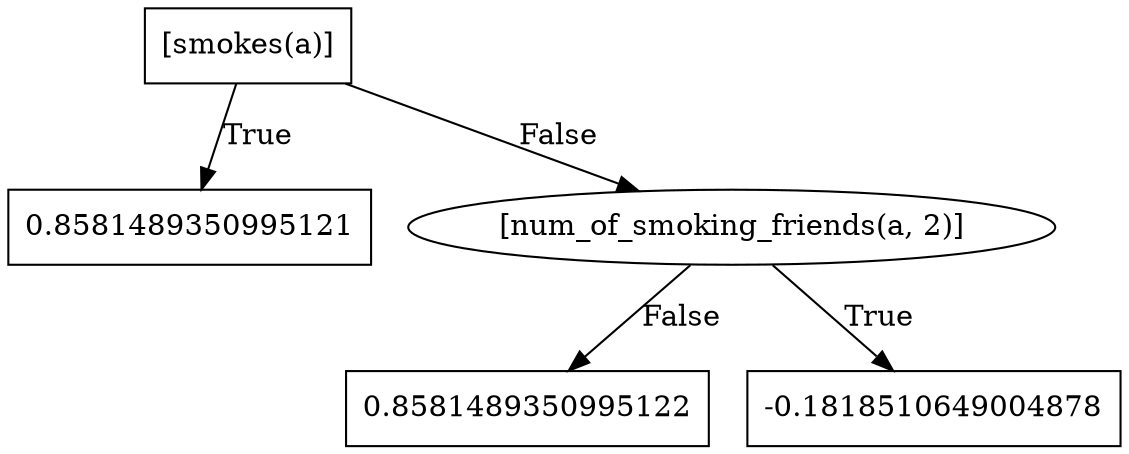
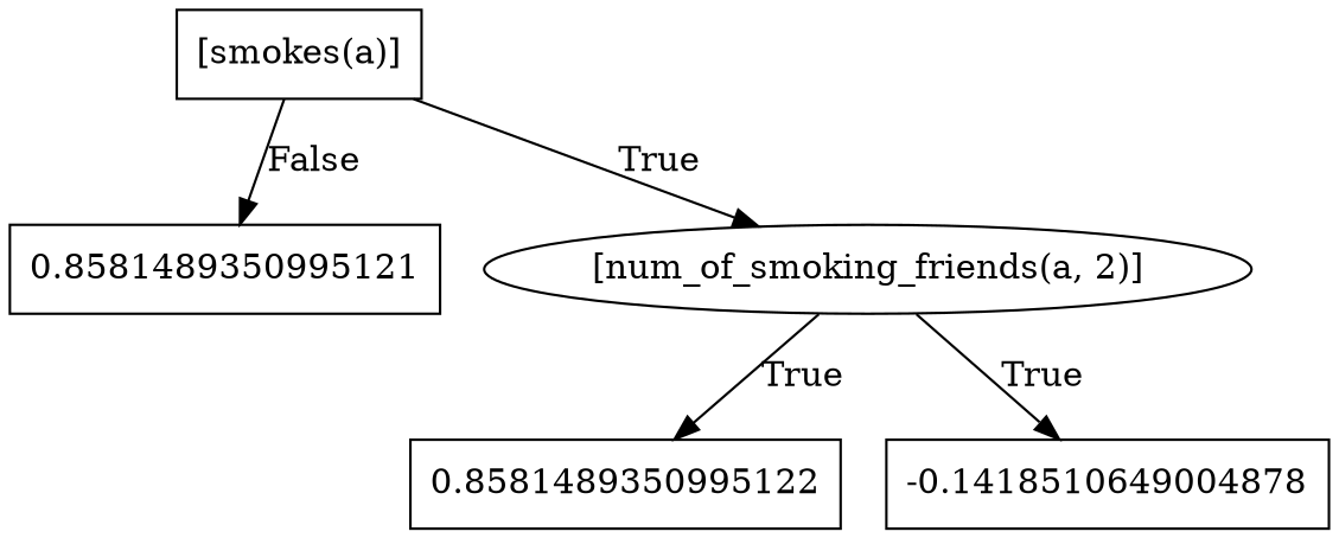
  digraph {
    node [shape=box]
    n1 [label="[smokes(a)]"]
    n2 [label=0.8581489350995121]
    n3 [label="[num_of_smoking_friends(a, 2)]" shape=""]
    n4 [label=0.8581489350995122]
-   n5 [label=-0.1818510649004878]
-   n1 -> n2 [label=True]
-   n1 -> n3 [label=False]
-   n3 -> n4 [label=False]
+   n5 [label=-0.1418510649004878]
+   n1 -> n2 [label=False]
+   n1 -> n3 [label=True]
+   n3 -> n4 [label=True]
    n3 -> n5 [label=True]
  }
